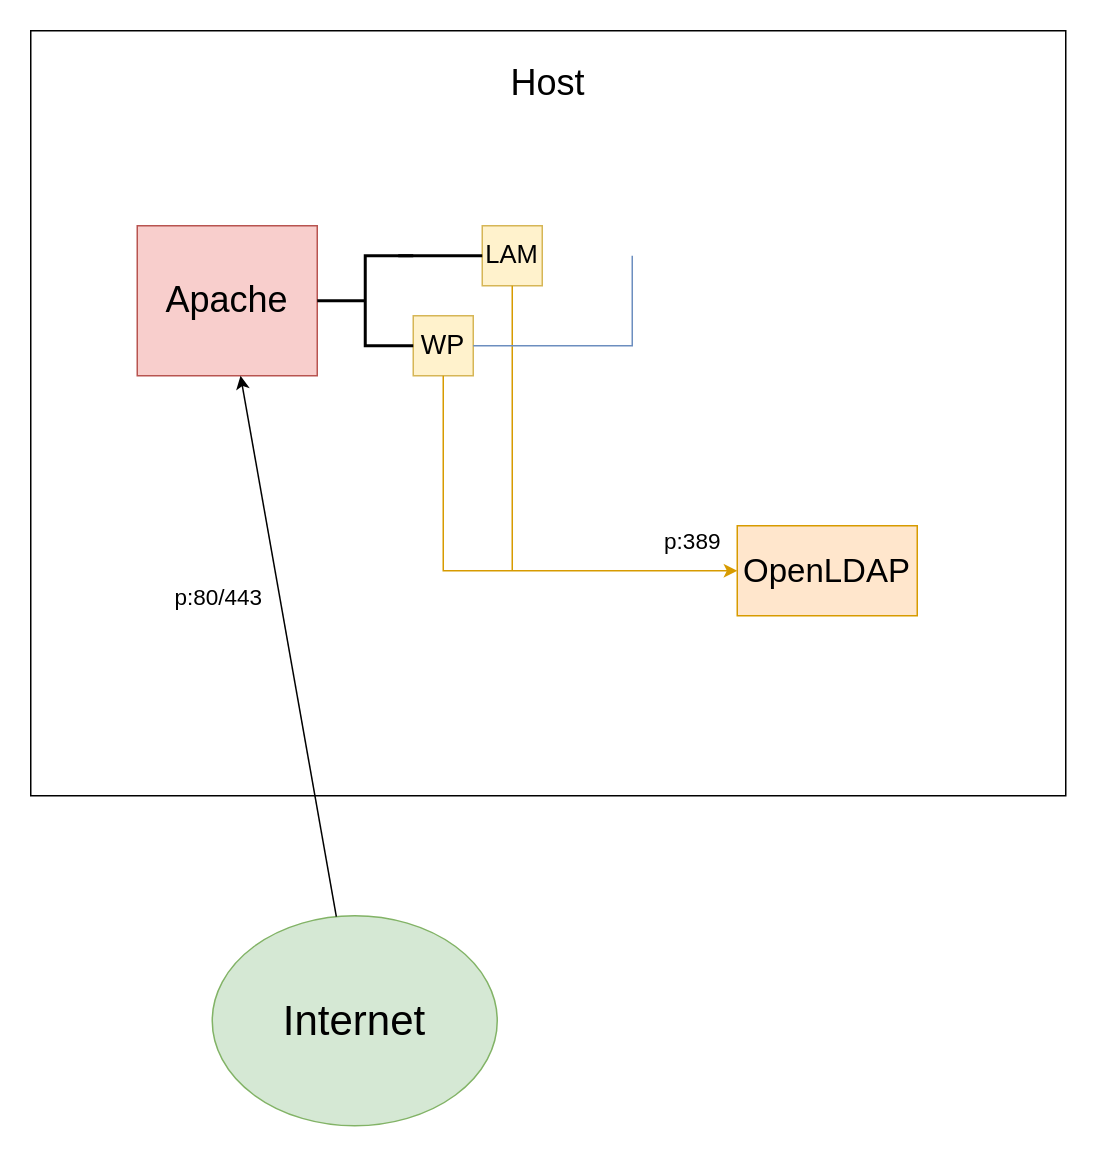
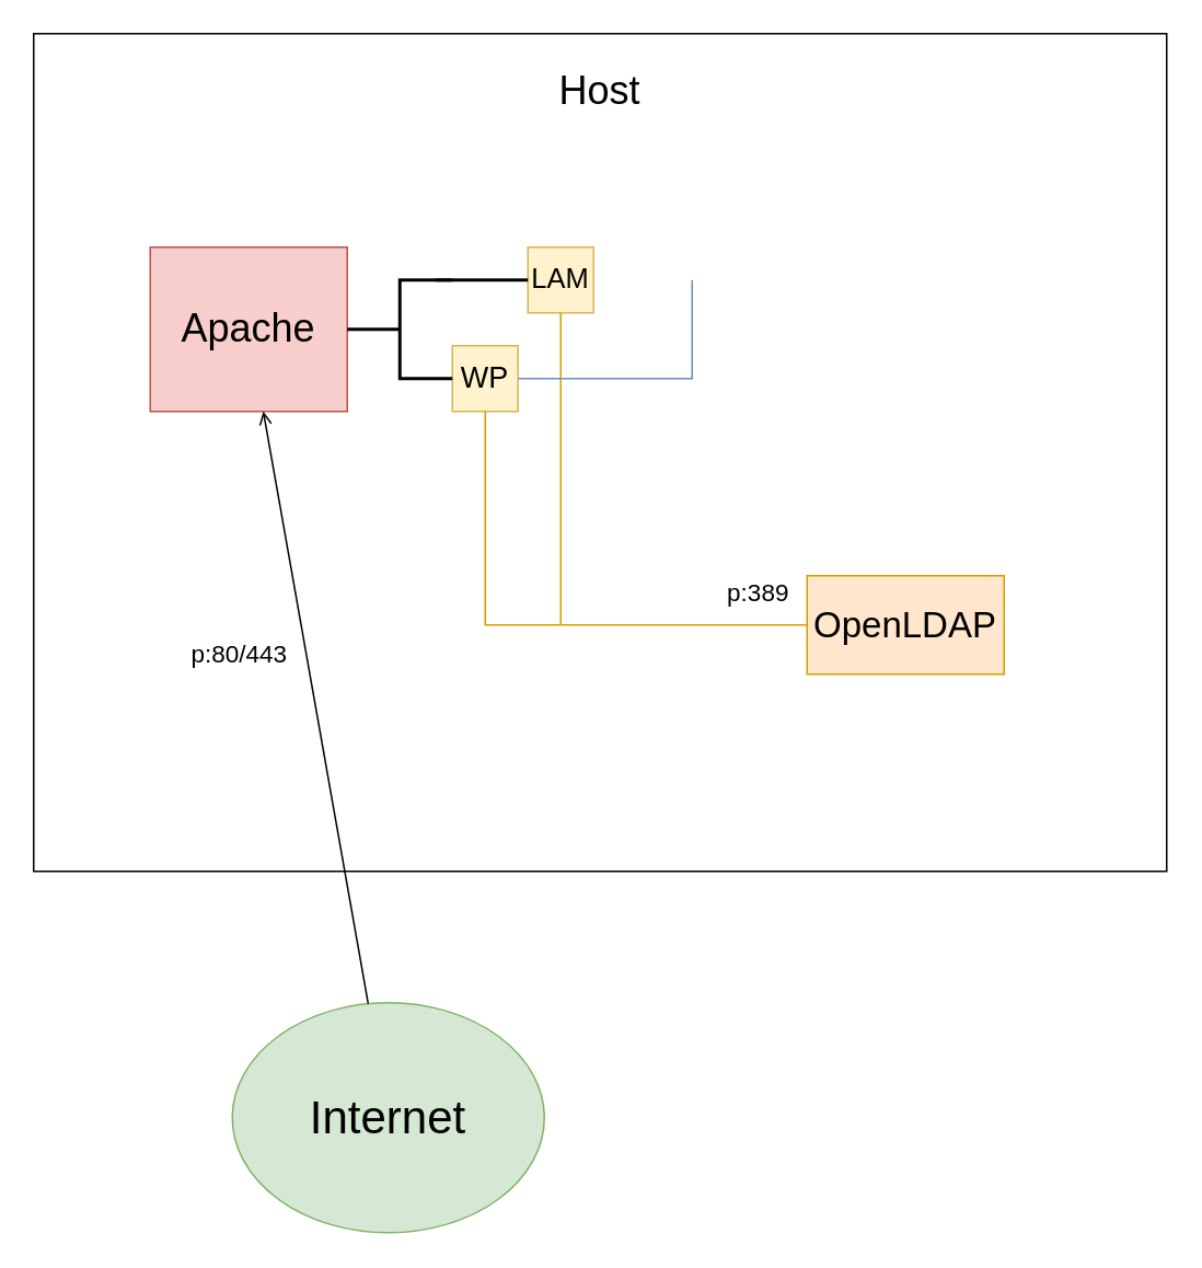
  <mxCell id="0" />
  <mxCell id="1" parent="0" />
  <mxCell id="2" value="" style="rounded=0;whiteSpace=wrap;html=1;fontFamily=Verdana;fontSize=24;align=center;movable=0;resizable=0;rotatable=0;deletable=0;editable=0;locked=1;connectable=0;" vertex="1" parent="1"><mxGeometry x="20" y="20" width="690" height="510" as="geometry" /></mxCell>
  <mxCell id="3" value="Host" style="rounded=0;whiteSpace=wrap;html=1;strokeColor=none;fontFamily=Helvetica;fontSize=24;" vertex="1" parent="1"><mxGeometry x="315" y="30" width="100" height="50" as="geometry" /></mxCell>
  <mxCell id="4" value="Apache" style="rounded=0;whiteSpace=wrap;html=1;fontFamily=Helvetica;fontSize=24;fillColor=#f8cecc;strokeColor=#b85450;" vertex="1" parent="1"><mxGeometry x="91" y="150" width="120" height="100" as="geometry" /></mxCell>
  <mxCell id="5" value="&lt;font style=&quot;font-size: 22px;&quot;&gt;OpenLDAP&lt;/font&gt;" style="rounded=0;whiteSpace=wrap;html=1;fontSize=24;fillColor=#ffe6cc;strokeColor=#d79b00;" vertex="1" parent="1"><mxGeometry x="491" y="350" width="120" height="60" as="geometry" /></mxCell>
  <mxCell id="6" value="&lt;font style=&quot;font-size: 17px;&quot;&gt;LAM&lt;/font&gt;" style="rounded=0;whiteSpace=wrap;html=1;fillColor=#fff2cc;strokeColor=#d6b656;" vertex="1" parent="1"><mxGeometry x="321" y="150" width="40" height="40" as="geometry" /></mxCell>
  <mxCell id="7" value="&lt;font style=&quot;font-size: 18px;&quot;&gt;WP&lt;/font&gt;" style="rounded=0;whiteSpace=wrap;html=1;fillColor=#fff2cc;strokeColor=#d6b656;" vertex="1" parent="1"><mxGeometry x="275" y="210" width="40" height="40" as="geometry" /></mxCell>
  <mxCell id="8" value="&lt;font style=&quot;font-size: 28px;&quot;&gt;Internet&lt;/font&gt;" style="ellipse;whiteSpace=wrap;html=1;fillColor=#d5e8d4;strokeColor=#82b366;" vertex="1" parent="1"><mxGeometry x="141" y="610" width="190" height="140" as="geometry" /></mxCell>
  <mxCell id="9" value="" style="strokeWidth=2;html=1;shape=mxgraph.flowchart.annotation_2;align=left;labelPosition=right;pointerEvents=1;" vertex="1" parent="1"><mxGeometry x="211" y="170" width="64" height="60" as="geometry" /></mxCell>
- <mxCell id="10" value="&lt;font style=&quot;font-size: 15px;&quot;&gt;p:389&lt;/font&gt;" style="endArrow=classic;html=1;rounded=0;fillColor=#ffe6cc;strokeColor=#d79b00;" edge="1" parent="1" source="7" target="5"><mxGeometry x="0.816" y="20" width="50" height="50" relative="1" as="geometry"><mxPoint x="411" y="420" as="sourcePoint" /><mxPoint x="461" y="370" as="targetPoint" /><Array as="points"><mxPoint x="295" y="380" /></Array><mxPoint as="offset" /></mxGeometry></mxCell>
- <mxCell id="11" value="&lt;font style=&quot;font-size: 15px;&quot;&gt;p:80/443&lt;/font&gt;" style="endArrow=classic;html=1;rounded=0;" edge="1" parent="1" source="8" target="4"><mxGeometry x="0.222" y="40" width="50" height="50" relative="1" as="geometry"><mxPoint x="411" y="420" as="sourcePoint" /><mxPoint x="461" y="370" as="targetPoint" /><mxPoint as="offset" /></mxGeometry></mxCell>
+ <mxCell id="10" value="&lt;font style=&quot;font-size: 15px;&quot;&gt;p:389&lt;/font&gt;" style="endArrow=none;html=1;rounded=0;fillColor=#ffe6cc;strokeColor=#d79b00;" edge="1" parent="1" source="7" target="5"><mxGeometry x="0.816" y="20" width="50" height="50" relative="1" as="geometry"><mxPoint x="411" y="420" as="sourcePoint" /><mxPoint x="461" y="370" as="targetPoint" /><Array as="points"><mxPoint x="295" y="380" /></Array><mxPoint as="offset" /></mxGeometry></mxCell>
+ <mxCell id="11" value="&lt;font style=&quot;font-size: 15px;&quot;&gt;p:80/443&lt;/font&gt;" style="endArrow=open;html=1;rounded=0;" edge="1" parent="1" source="8" target="4"><mxGeometry x="0.222" y="40" width="50" height="50" relative="1" as="geometry"><mxPoint x="411" y="420" as="sourcePoint" /><mxPoint x="461" y="370" as="targetPoint" /><mxPoint as="offset" /></mxGeometry></mxCell>
  <mxCell id="12" value="" style="line;strokeWidth=2;html=1;" vertex="1" parent="1"><mxGeometry x="265" y="165" width="56" height="10" as="geometry" /></mxCell>
  <mxCell id="13" value="" style="endArrow=none;html=1;rounded=0;entryX=0.5;entryY=1;entryDx=0;entryDy=0;fillColor=#ffe6cc;strokeColor=#d79b00;" edge="1" parent="1" target="6"><mxGeometry width="50" height="50" relative="1" as="geometry"><mxPoint x="341" y="380" as="sourcePoint" /><mxPoint x="461" y="370" as="targetPoint" /></mxGeometry></mxCell>
  <mxCell id="14" value="" style="endArrow=none;html=1;rounded=0;entryX=1;entryY=0.5;entryDx=0;entryDy=0;fillColor=#dae8fc;strokeColor=#6c8ebf;" edge="1" parent="1" target="7"><mxGeometry width="50" height="50" relative="1" as="geometry"><mxPoint x="421" y="170" as="sourcePoint" /><mxPoint x="461" y="370" as="targetPoint" /><Array as="points"><mxPoint x="421" y="230" /></Array></mxGeometry></mxCell>
